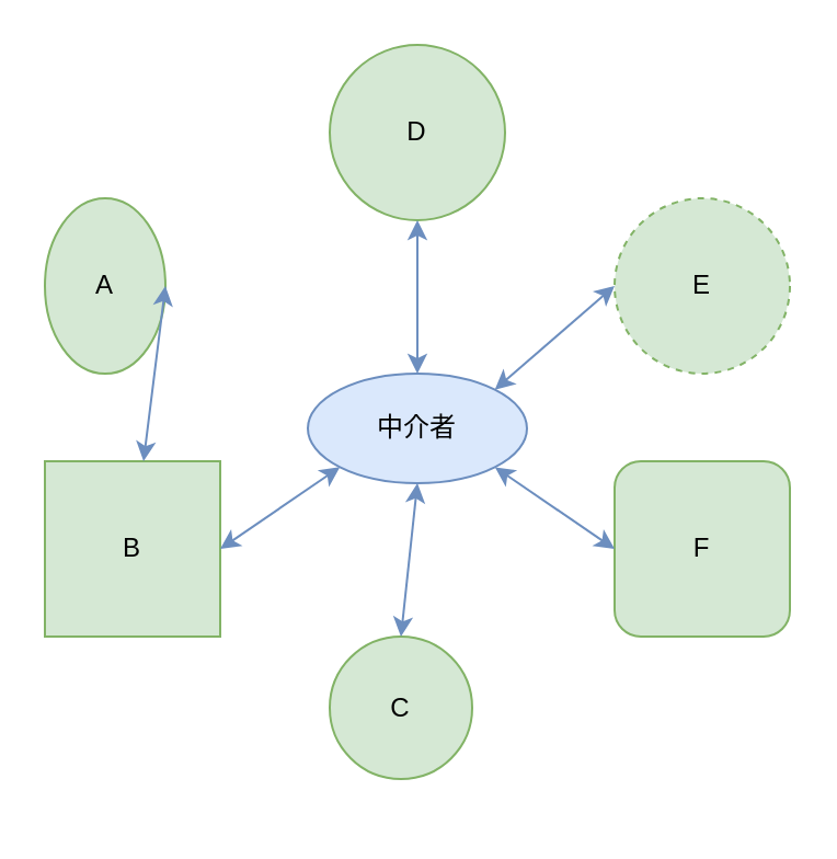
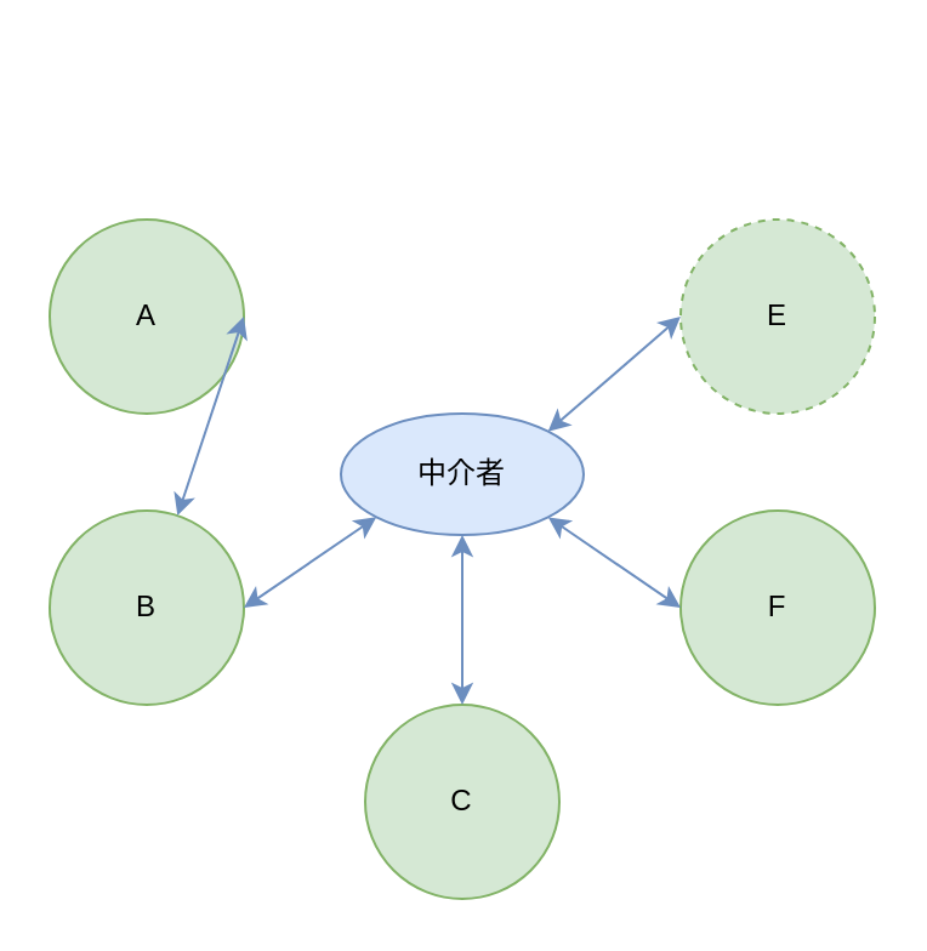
  <mxCell id="0" />
  <mxCell id="1" parent="0" />
- <mxCell id="2" value="A" style="ellipse;whiteSpace=wrap;html=1;aspect=fixed;fillColor=#d5e8d4;strokeColor=#82b366;" vertex="1" parent="1"><mxGeometry x="20" y="90" width="55" height="80" as="geometry" /></mxCell>
- <mxCell id="3" value="B" style="whiteSpace=wrap;html=1;aspect=fixed;fillColor=#d5e8d4;strokeColor=#82b366;rounded=0;" vertex="1" parent="1"><mxGeometry x="20" y="210" width="80" height="80" as="geometry" /></mxCell>
- <mxCell id="4" value="C" style="ellipse;whiteSpace=wrap;html=1;aspect=fixed;fillColor=#d5e8d4;strokeColor=#82b366;" vertex="1" parent="1"><mxGeometry x="150" y="290" width="65" height="65" as="geometry" /></mxCell>
- <mxCell id="5" value="D" style="ellipse;whiteSpace=wrap;html=1;aspect=fixed;fillColor=#d5e8d4;strokeColor=#82b366;" vertex="1" parent="1"><mxGeometry x="150" y="20" width="80" height="80" as="geometry" /></mxCell>
+ <mxCell id="2" value="A" style="ellipse;whiteSpace=wrap;html=1;aspect=fixed;fillColor=#d5e8d4;strokeColor=#82b366;" vertex="1" parent="1"><mxGeometry x="20" y="90" width="80" height="80" as="geometry" /></mxCell>
+ <mxCell id="3" value="B" style="ellipse;whiteSpace=wrap;html=1;aspect=fixed;fillColor=#d5e8d4;strokeColor=#82b366;" vertex="1" parent="1"><mxGeometry x="20" y="210" width="80" height="80" as="geometry" /></mxCell>
+ <mxCell id="4" value="C" style="ellipse;whiteSpace=wrap;html=1;aspect=fixed;fillColor=#d5e8d4;strokeColor=#82b366;" vertex="1" parent="1"><mxGeometry x="150" y="290" width="80" height="80" as="geometry" /></mxCell>
  <mxCell id="6" value="E" style="ellipse;whiteSpace=wrap;html=1;aspect=fixed;fillColor=#d5e8d4;strokeColor=#82b366;dashed=1;" vertex="1" parent="1"><mxGeometry x="280" y="90" width="80" height="80" as="geometry" /></mxCell>
- <mxCell id="7" value="F" style="whiteSpace=wrap;html=1;aspect=fixed;fillColor=#d5e8d4;strokeColor=#82b366;rounded=1;" vertex="1" parent="1"><mxGeometry x="280" y="210" width="80" height="80" as="geometry" /></mxCell>
+ <mxCell id="7" value="F" style="ellipse;whiteSpace=wrap;html=1;aspect=fixed;fillColor=#d5e8d4;strokeColor=#82b366;" vertex="1" parent="1"><mxGeometry x="280" y="210" width="80" height="80" as="geometry" /></mxCell>
  <mxCell id="8" value="" style="endArrow=classic;startArrow=classic;html=1;rounded=0;fillColor=#dae8fc;strokeColor=#6c8ebf;exitX=1;exitY=0.5;exitDx=0;exitDy=0;entryX=0;entryY=1;entryDx=0;entryDy=0;" edge="1" parent="1" source="3" target="9"><mxGeometry width="50" height="50" relative="1" as="geometry"><mxPoint x="110" y="510" as="sourcePoint" /><mxPoint x="240" y="550" as="targetPoint" /></mxGeometry></mxCell>
  <mxCell id="9" value="中介者" style="ellipse;whiteSpace=wrap;html=1;fillColor=#dae8fc;strokeColor=#6c8ebf;" vertex="1" parent="1"><mxGeometry x="140" y="170" width="100" height="50" as="geometry" /></mxCell>
  <mxCell id="10" value="" style="endArrow=classic;startArrow=classic;html=1;rounded=0;fillColor=#dae8fc;strokeColor=#6c8ebf;exitX=0.5;exitY=0;exitDx=0;exitDy=0;entryX=0.5;entryY=1;entryDx=0;entryDy=0;" edge="1" parent="1" source="4" target="9"><mxGeometry width="50" height="50" relative="1" as="geometry"><mxPoint x="110" y="260" as="sourcePoint" /><mxPoint x="164.645" y="222.678" as="targetPoint" /></mxGeometry></mxCell>
  <mxCell id="11" value="" style="endArrow=classic;startArrow=classic;html=1;rounded=0;fillColor=#dae8fc;strokeColor=#6c8ebf;exitX=0;exitY=0.5;exitDx=0;exitDy=0;entryX=1;entryY=1;entryDx=0;entryDy=0;" edge="1" parent="1" source="7" target="9"><mxGeometry width="50" height="50" relative="1" as="geometry"><mxPoint x="120" y="270" as="sourcePoint" /><mxPoint x="174.645" y="232.678" as="targetPoint" /></mxGeometry></mxCell>
  <mxCell id="12" value="" style="endArrow=classic;startArrow=classic;html=1;rounded=0;fillColor=#dae8fc;strokeColor=#6c8ebf;exitX=1;exitY=0;exitDx=0;exitDy=0;entryX=0;entryY=0.5;entryDx=0;entryDy=0;" edge="1" parent="1" source="9" target="6"><mxGeometry width="50" height="50" relative="1" as="geometry"><mxPoint x="130" y="280" as="sourcePoint" /><mxPoint x="184.645" y="242.678" as="targetPoint" /></mxGeometry></mxCell>
  <mxCell id="13" value="" style="endArrow=classic;startArrow=classic;html=1;rounded=0;fillColor=#dae8fc;strokeColor=#6c8ebf;exitX=1;exitY=0.5;exitDx=0;exitDy=0;" edge="1" parent="1" source="2" target="3"><mxGeometry width="50" height="50" relative="1" as="geometry"><mxPoint x="140" y="290" as="sourcePoint" /><mxPoint x="194.645" y="252.678" as="targetPoint" /></mxGeometry></mxCell>
- <mxCell id="14" value="" style="endArrow=classic;startArrow=classic;html=1;rounded=0;fillColor=#dae8fc;strokeColor=#6c8ebf;exitX=0.5;exitY=1;exitDx=0;exitDy=0;entryX=0.5;entryY=0;entryDx=0;entryDy=0;" edge="1" parent="1" source="5" target="9"><mxGeometry width="50" height="50" relative="1" as="geometry"><mxPoint x="150" y="300" as="sourcePoint" /><mxPoint x="204.645" y="262.678" as="targetPoint" /></mxGeometry></mxCell>
